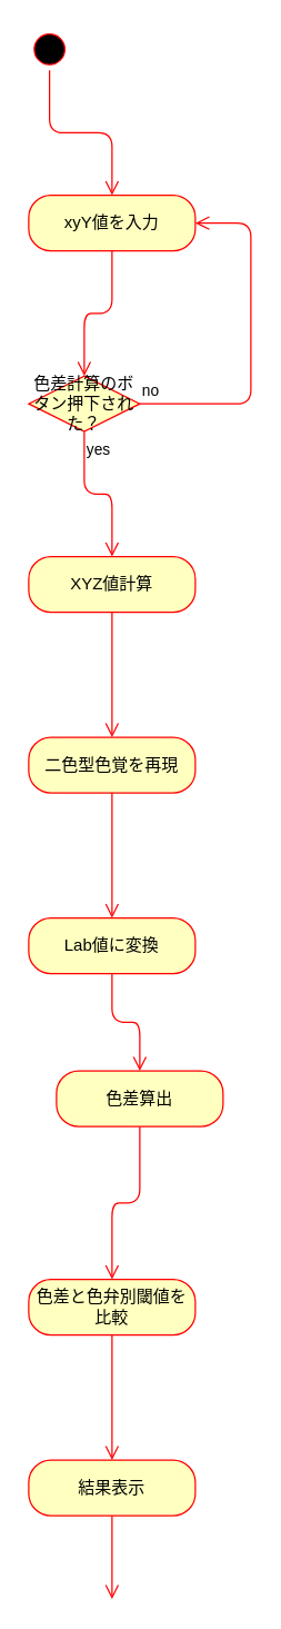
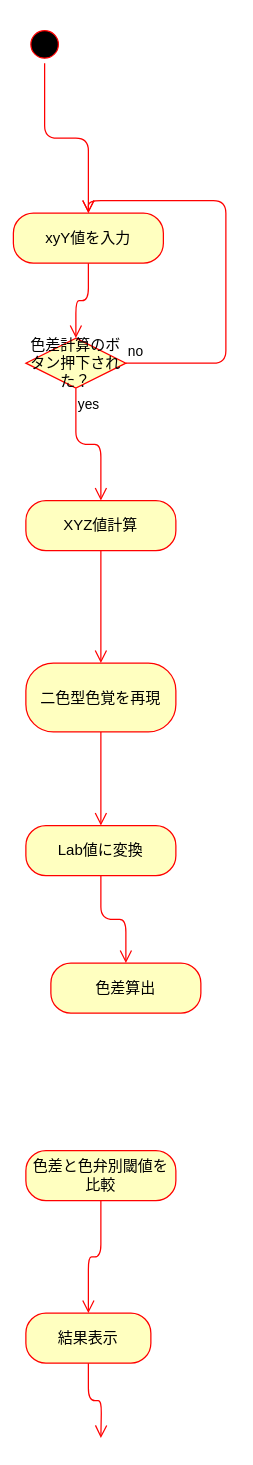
  <mxCell id="0" />
  <mxCell id="1" parent="0" />
  <mxCell id="2" value="" style="ellipse;html=1;shape=startState;fillColor=#000000;strokeColor=#ff0000;" vertex="1" parent="1"><mxGeometry x="20" y="20" width="30" height="30" as="geometry" /></mxCell>
  <mxCell id="3" value="" style="edgeStyle=orthogonalEdgeStyle;html=1;verticalAlign=bottom;endArrow=open;endSize=8;strokeColor=#ff0000;" edge="1" source="2" parent="1" target="4"><mxGeometry relative="1" as="geometry"><mxPoint x="35" y="110" as="targetPoint" /></mxGeometry></mxCell>
- <mxCell id="4" value="xyY値を入力" style="rounded=1;whiteSpace=wrap;html=1;arcSize=40;fontColor=#000000;fillColor=#ffffc0;strokeColor=#ff0000;" vertex="1" parent="1"><mxGeometry x="20" y="140" width="120" height="40" as="geometry" /></mxCell>
+ <mxCell id="4" value="xyY値を入力" style="rounded=1;whiteSpace=wrap;html=1;arcSize=40;fontColor=#000000;fillColor=#ffffc0;strokeColor=#ff0000;" vertex="1" parent="1"><mxGeometry x="10" y="170" width="120" height="40" as="geometry" /></mxCell>
  <mxCell id="5" value="" style="edgeStyle=orthogonalEdgeStyle;html=1;verticalAlign=bottom;endArrow=open;endSize=8;strokeColor=#ff0000;" edge="1" source="4" parent="1" target="6"><mxGeometry relative="1" as="geometry"><mxPoint x="80" y="240" as="targetPoint" /></mxGeometry></mxCell>
  <mxCell id="6" value="色差計算のボタン押下された？" style="rhombus;whiteSpace=wrap;html=1;fillColor=#ffffc0;strokeColor=#ff0000;" vertex="1" parent="1"><mxGeometry x="20" y="270" width="80" height="40" as="geometry" /></mxCell>
  <mxCell id="7" value="no" style="edgeStyle=orthogonalEdgeStyle;html=1;align=left;verticalAlign=bottom;endArrow=open;endSize=8;strokeColor=#ff0000;" edge="1" source="6" parent="1" target="4"><mxGeometry x="-1" relative="1" as="geometry"><mxPoint x="200" y="290" as="targetPoint" /><Array as="points"><mxPoint x="180" y="290" /><mxPoint x="180" y="160" /></Array></mxGeometry></mxCell>
  <mxCell id="8" value="yes" style="edgeStyle=orthogonalEdgeStyle;html=1;align=left;verticalAlign=top;endArrow=open;endSize=8;strokeColor=#ff0000;" edge="1" source="6" parent="1" target="9"><mxGeometry x="-1" relative="1" as="geometry"><mxPoint x="60" y="370" as="targetPoint" /></mxGeometry></mxCell>
  <mxCell id="9" value="XYZ値計算" style="rounded=1;whiteSpace=wrap;html=1;arcSize=40;fontColor=#000000;fillColor=#ffffc0;strokeColor=#ff0000;" vertex="1" parent="1"><mxGeometry x="20" y="400" width="120" height="40" as="geometry" /></mxCell>
  <mxCell id="10" value="" style="edgeStyle=orthogonalEdgeStyle;html=1;verticalAlign=bottom;endArrow=open;endSize=8;strokeColor=#ff0000;" edge="1" source="9" parent="1" target="11"><mxGeometry relative="1" as="geometry"><mxPoint x="80" y="500" as="targetPoint" /></mxGeometry></mxCell>
- <mxCell id="11" value="二色型色覚を再現" style="rounded=1;whiteSpace=wrap;html=1;arcSize=40;fontColor=#000000;fillColor=#ffffc0;strokeColor=#ff0000;" vertex="1" parent="1"><mxGeometry x="20" y="530" width="120" height="40" as="geometry" /></mxCell>
+ <mxCell id="11" value="二色型色覚を再現" style="rounded=1;whiteSpace=wrap;html=1;arcSize=40;fontColor=#000000;fillColor=#ffffc0;strokeColor=#ff0000;" vertex="1" parent="1"><mxGeometry x="20" y="530" width="120" height="55" as="geometry" /></mxCell>
  <mxCell id="12" value="" style="edgeStyle=orthogonalEdgeStyle;html=1;verticalAlign=bottom;endArrow=open;endSize=8;strokeColor=#ff0000;" edge="1" source="11" parent="1" target="13"><mxGeometry relative="1" as="geometry"><mxPoint x="80" y="630" as="targetPoint" /></mxGeometry></mxCell>
  <mxCell id="13" value="Lab値に変換&lt;br&gt;" style="rounded=1;whiteSpace=wrap;html=1;arcSize=40;fontColor=#000000;fillColor=#ffffc0;strokeColor=#ff0000;" vertex="1" parent="1"><mxGeometry x="20" y="660" width="120" height="40" as="geometry" /></mxCell>
  <mxCell id="14" value="" style="edgeStyle=orthogonalEdgeStyle;html=1;verticalAlign=bottom;endArrow=open;endSize=8;strokeColor=#ff0000;" edge="1" source="13" parent="1" target="15"><mxGeometry relative="1" as="geometry"><mxPoint x="80" y="760" as="targetPoint" /></mxGeometry></mxCell>
  <mxCell id="15" value="色差算出" style="rounded=1;whiteSpace=wrap;html=1;arcSize=40;fontColor=#000000;fillColor=#ffffc0;strokeColor=#ff0000;" vertex="1" parent="1"><mxGeometry x="40" y="770" width="120" height="40" as="geometry" /></mxCell>
- <mxCell id="16" value="" style="edgeStyle=orthogonalEdgeStyle;html=1;verticalAlign=bottom;endArrow=open;endSize=8;strokeColor=#ff0000;" edge="1" source="15" parent="1" target="17"><mxGeometry relative="1" as="geometry"><mxPoint x="80" y="890" as="targetPoint" /></mxGeometry></mxCell>
  <mxCell id="17" value="色差と色弁別閾値を比較" style="rounded=1;whiteSpace=wrap;html=1;arcSize=40;fontColor=#000000;fillColor=#ffffc0;strokeColor=#ff0000;" vertex="1" parent="1"><mxGeometry x="20" y="920" width="120" height="40" as="geometry" /></mxCell>
  <mxCell id="18" value="" style="edgeStyle=orthogonalEdgeStyle;html=1;verticalAlign=bottom;endArrow=open;endSize=8;strokeColor=#ff0000;" edge="1" source="17" parent="1" target="19"><mxGeometry relative="1" as="geometry"><mxPoint x="80" y="1020" as="targetPoint" /></mxGeometry></mxCell>
- <mxCell id="19" value="結果表示" style="rounded=1;whiteSpace=wrap;html=1;arcSize=40;fontColor=#000000;fillColor=#ffffc0;strokeColor=#ff0000;" vertex="1" parent="1"><mxGeometry x="20" y="1050" width="120" height="40" as="geometry" /></mxCell>
+ <mxCell id="19" value="結果表示" style="rounded=1;whiteSpace=wrap;html=1;arcSize=40;fontColor=#000000;fillColor=#ffffc0;strokeColor=#ff0000;" vertex="1" parent="1"><mxGeometry x="20" y="1050" width="100" height="40" as="geometry" /></mxCell>
  <mxCell id="20" value="" style="edgeStyle=orthogonalEdgeStyle;html=1;verticalAlign=bottom;endArrow=open;endSize=8;strokeColor=#ff0000;" edge="1" source="19" parent="1"><mxGeometry relative="1" as="geometry"><mxPoint x="80" y="1150" as="targetPoint" /></mxGeometry></mxCell>
